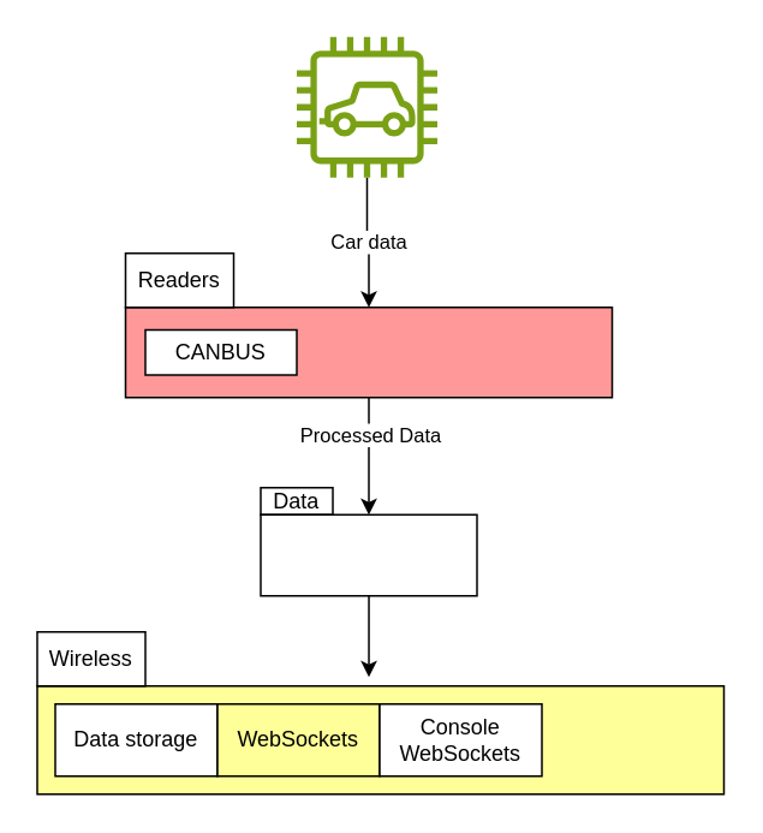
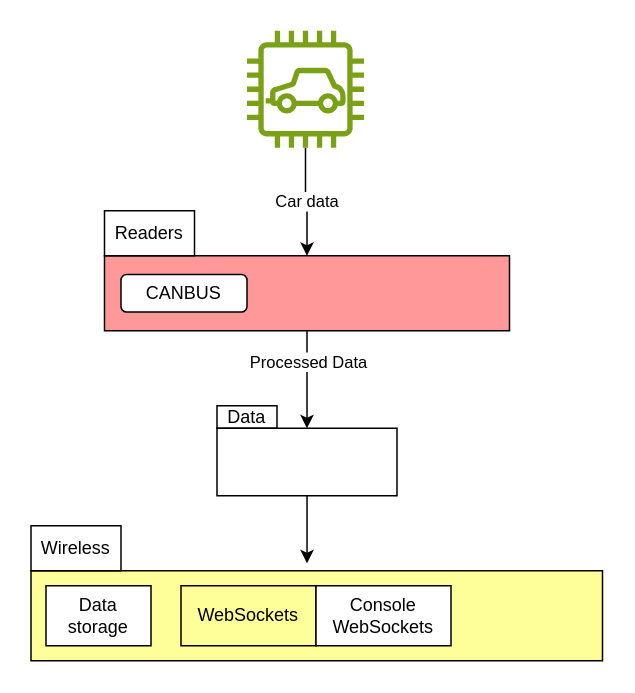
  <mxCell id="0" />
  <mxCell id="1" parent="0" />
  <mxCell id="2" value="" style="group" vertex="1" connectable="0" parent="1"><mxGeometry x="69" y="140" width="270" height="80" as="geometry" /></mxCell>
  <mxCell id="3" value="" style="rounded=0;whiteSpace=wrap;html=1;fillColor=#FF9999;" vertex="1" parent="2"><mxGeometry y="30" width="270" height="50" as="geometry" /></mxCell>
  <mxCell id="4" value="" style="group" vertex="1" connectable="0" parent="2"><mxGeometry width="60" height="30" as="geometry" /></mxCell>
  <mxCell id="5" value="Readers" style="text;html=1;strokeColor=none;fillColor=none;align=center;verticalAlign=middle;whiteSpace=wrap;rounded=0;" vertex="1" parent="4"><mxGeometry width="60" height="30" as="geometry" /></mxCell>
  <mxCell id="6" value="" style="rounded=0;whiteSpace=wrap;html=1;fillColor=none;" vertex="1" parent="4"><mxGeometry width="60" height="30" as="geometry" /></mxCell>
  <mxCell id="7" value="" style="group" vertex="1" connectable="0" parent="1"><mxGeometry x="20" y="350" width="381" height="90" as="geometry" /></mxCell>
  <mxCell id="8" value="" style="rounded=0;whiteSpace=wrap;html=1;fillColor=#FFFF99;" vertex="1" parent="7"><mxGeometry y="30" width="381" height="60" as="geometry" /></mxCell>
  <mxCell id="9" value="Wireless" style="text;html=1;strokeColor=none;fillColor=none;align=center;verticalAlign=middle;whiteSpace=wrap;rounded=0;" vertex="1" parent="7"><mxGeometry width="60" height="30" as="geometry" /></mxCell>
  <mxCell id="10" value="" style="rounded=0;whiteSpace=wrap;html=1;fillColor=none;" vertex="1" parent="7"><mxGeometry width="60" height="30" as="geometry" /></mxCell>
  <mxCell id="11" style="edgeStyle=orthogonalEdgeStyle;rounded=0;orthogonalLoop=1;jettySize=auto;html=1;entryX=0.5;entryY=0;entryDx=0;entryDy=0;" edge="1" parent="1" source="3" target="21"><mxGeometry relative="1" as="geometry" /></mxCell>
  <mxCell id="12" value="Processed Data" style="edgeLabel;html=1;align=center;verticalAlign=middle;resizable=0;points=[];" vertex="1" connectable="0" parent="11"><mxGeometry x="-0.4" relative="1" as="geometry"><mxPoint as="offset" /></mxGeometry></mxCell>
- <mxCell id="13" value="Data storage" style="rounded=0;whiteSpace=wrap;html=1;" vertex="1" parent="1"><mxGeometry x="30" y="390" width="90" height="40" as="geometry" /></mxCell>
+ <mxCell id="13" value="Data storage" style="rounded=0;whiteSpace=wrap;html=1;" vertex="1" parent="1"><mxGeometry x="30" y="390" width="70" height="40" as="geometry" /></mxCell>
  <mxCell id="14" value="WebSockets" style="rounded=0;whiteSpace=wrap;html=1;fillColor=#ffff99;" vertex="1" parent="1"><mxGeometry x="120" y="390" width="90" height="40" as="geometry" /></mxCell>
  <mxCell id="15" value="Console WebSockets" style="rounded=0;whiteSpace=wrap;html=1;" vertex="1" parent="1"><mxGeometry x="210" y="390" width="90" height="40" as="geometry" /></mxCell>
- <mxCell id="16" value="CANBUS" style="rounded=0;whiteSpace=wrap;html=1;" vertex="1" parent="1"><mxGeometry x="80" y="182.5" width="84" height="25" as="geometry" /></mxCell>
+ <mxCell id="16" value="CANBUS" style="whiteSpace=wrap;html=1;rounded=1;" vertex="1" parent="1"><mxGeometry x="80" y="182.5" width="84" height="25" as="geometry" /></mxCell>
  <mxCell id="17" value="Car data" style="edgeStyle=orthogonalEdgeStyle;rounded=0;orthogonalLoop=1;jettySize=auto;html=1;entryX=0.5;entryY=0;entryDx=0;entryDy=0;" edge="1" parent="1" source="18" target="3"><mxGeometry relative="1" as="geometry" /></mxCell>
  <mxCell id="18" value="" style="sketch=0;outlineConnect=0;fontColor=#232F3E;gradientColor=none;fillColor=#7AA116;strokeColor=none;dashed=0;verticalLabelPosition=bottom;verticalAlign=top;align=center;html=1;fontSize=12;fontStyle=0;aspect=fixed;pointerEvents=1;shape=mxgraph.aws4.car;" vertex="1" parent="1"><mxGeometry x="164" y="20" width="78" height="78" as="geometry" /></mxCell>
  <mxCell id="19" style="edgeStyle=orthogonalEdgeStyle;rounded=0;orthogonalLoop=1;jettySize=auto;html=1;entryX=0.483;entryY=-0.083;entryDx=0;entryDy=0;entryPerimeter=0;" edge="1" parent="1" source="21" target="8"><mxGeometry relative="1" as="geometry" /></mxCell>
  <mxCell id="20" value="" style="group" vertex="1" connectable="0" parent="1"><mxGeometry x="144" y="270" width="120" height="60" as="geometry" /></mxCell>
  <mxCell id="21" value="" style="rounded=0;whiteSpace=wrap;html=1;" vertex="1" parent="20"><mxGeometry y="15" width="120" height="45" as="geometry" /></mxCell>
  <mxCell id="22" value="Data" style="text;html=1;strokeColor=none;fillColor=none;align=center;verticalAlign=middle;whiteSpace=wrap;rounded=0;" vertex="1" parent="20"><mxGeometry width="40" height="15" as="geometry" /></mxCell>
  <mxCell id="23" value="" style="rounded=0;whiteSpace=wrap;html=1;fillColor=none;" vertex="1" parent="20"><mxGeometry width="40" height="15" as="geometry" /></mxCell>
